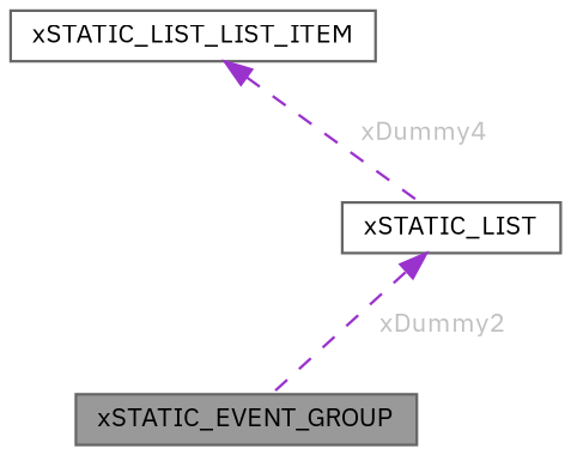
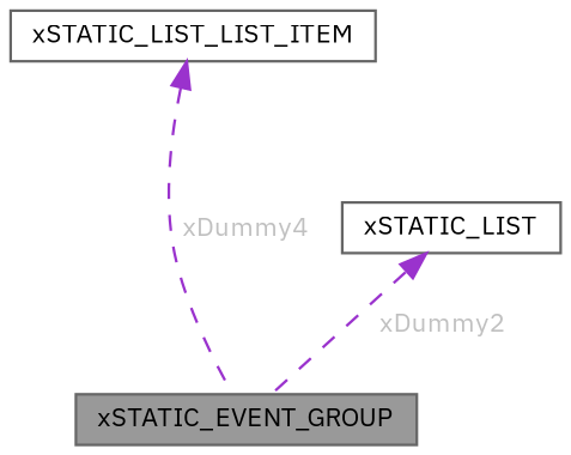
  digraph {
    fontname="IBM Plex Sans"
    node [color=gray40 fillcolor=white fontname="IBM Plex Sans" fontsize=10 shape=box style=filled]
    edge [color=darkorchid3 dir=back fontcolor=grey fontname="IBM Plex Sans" fontsize=10 labelfontname=Helvetica labelfontsize=10 style=dashed]
    n1 [fillcolor=grey60 fontcolor=black height=0.2 label=xSTATIC_EVENT_GROUP width=0.4]
    n2 [height=0.2 label=xSTATIC_LIST width=0.4]
    n3 [height=0.2 label=xSTATIC_LIST_LIST_ITEM width=0.4]
    n2 -> n1 [label=<<TABLE CELLBORDER="0" BORDER="0"><TR><TD VALIGN="top" ALIGN="LEFT" CELLPADDING="1" CELLSPACING="0">xDummy2</TD></TR> </TABLE>>]
-   n3 -> n2 [label=<<TABLE CELLBORDER="0" BORDER="0"><TR><TD VALIGN="top" ALIGN="LEFT" CELLPADDING="1" CELLSPACING="0">xDummy4</TD></TR> </TABLE>>]
+   n3 -> n1 [label=<<TABLE CELLBORDER="0" BORDER="0"><TR><TD VALIGN="top" ALIGN="LEFT" CELLPADDING="1" CELLSPACING="0">xDummy4</TD></TR> </TABLE>>]
  }
